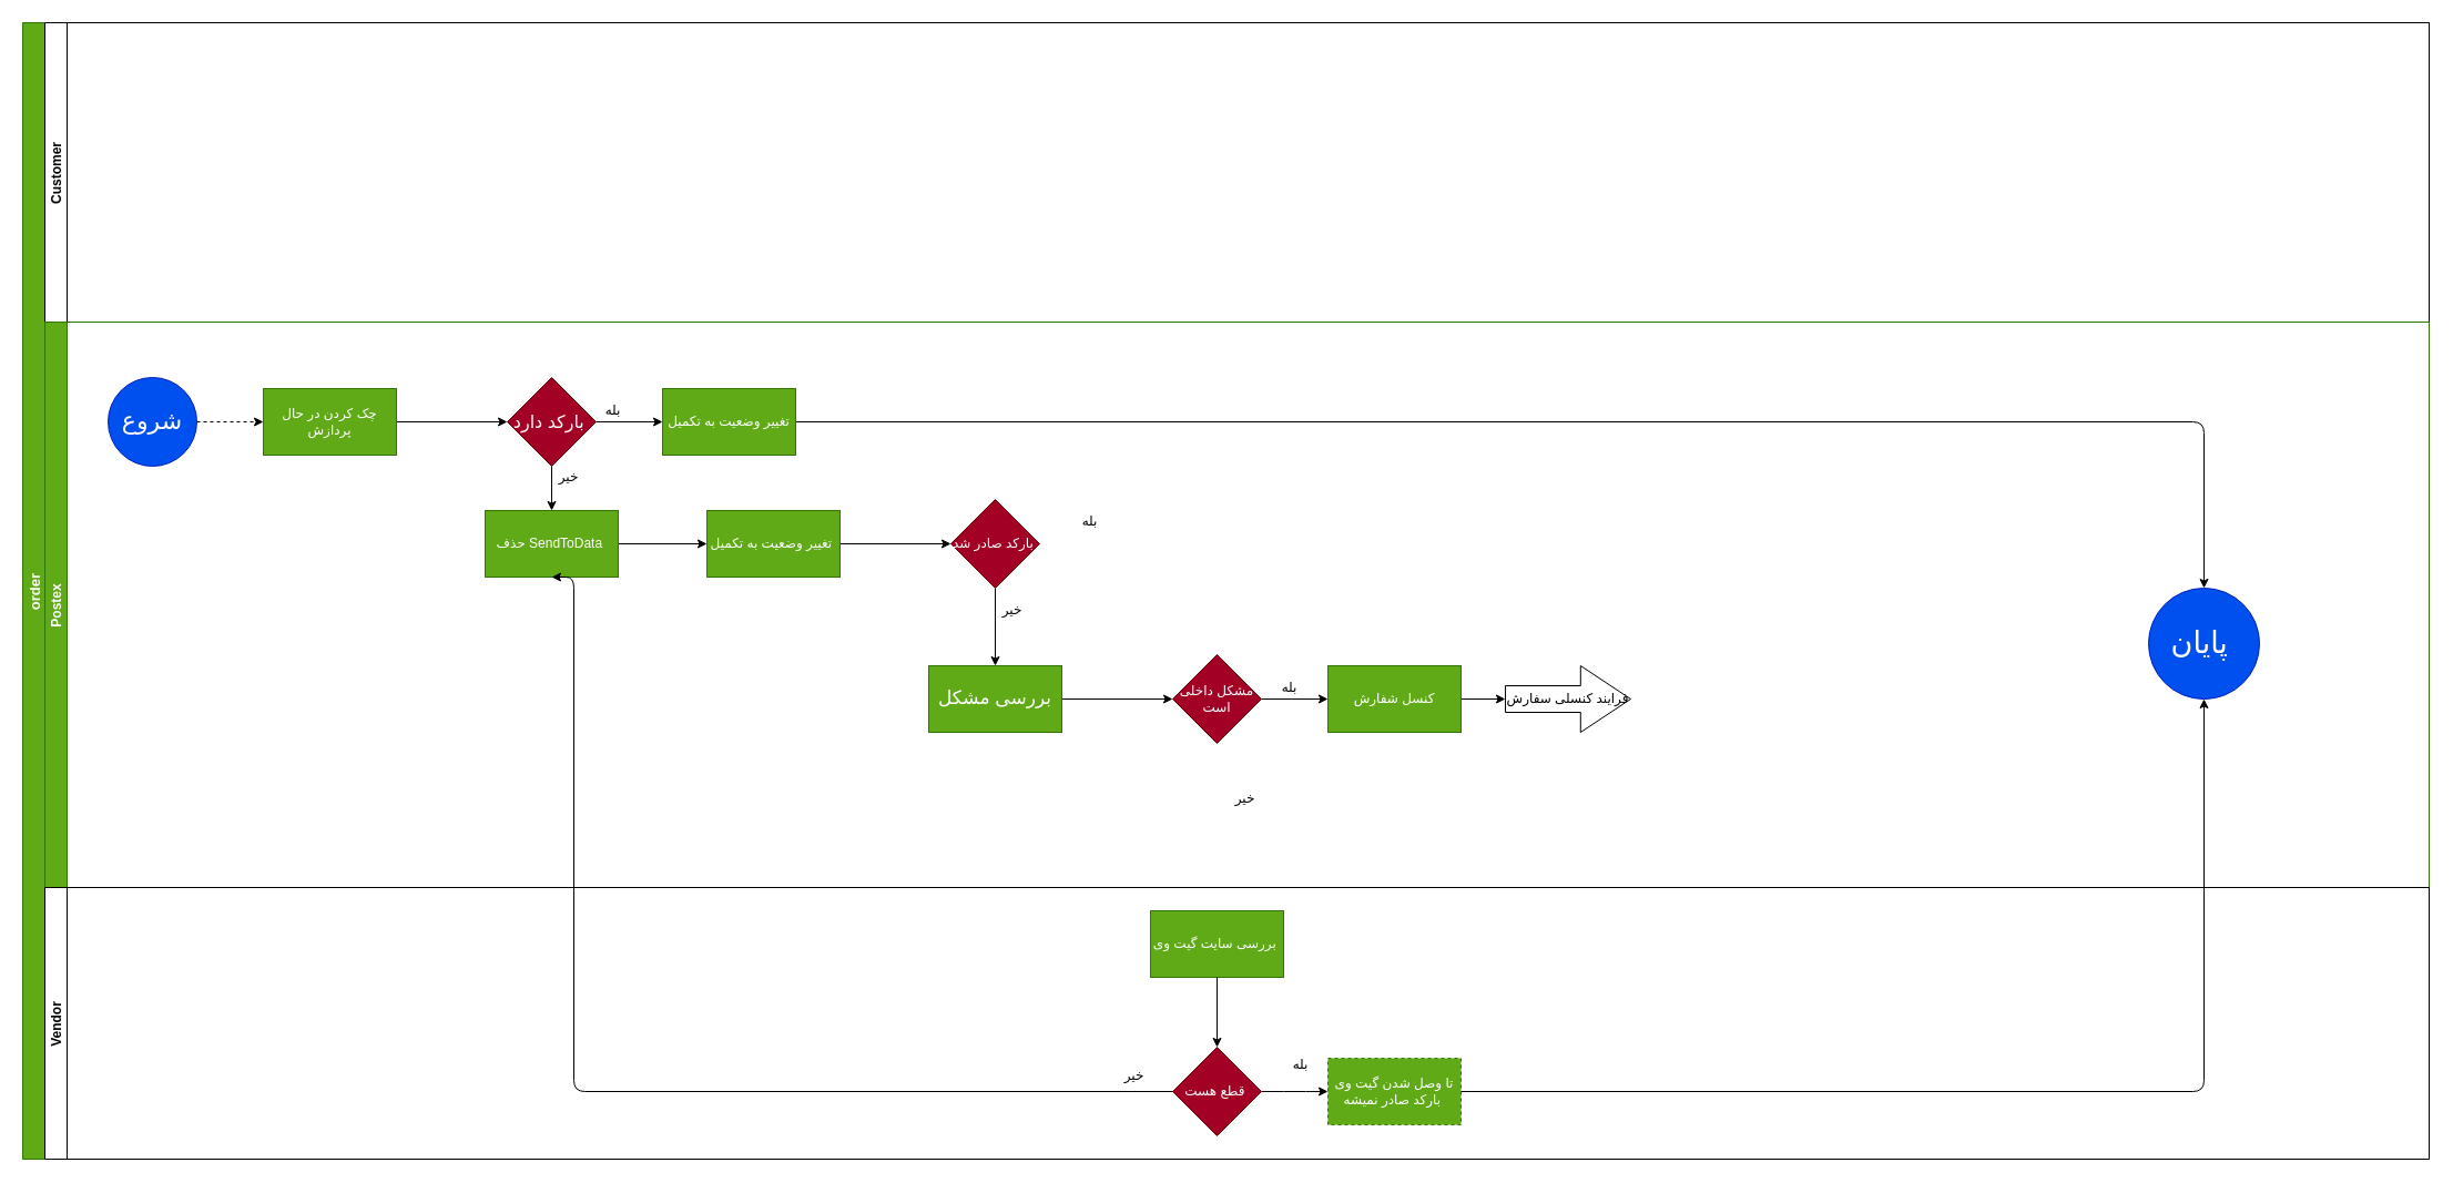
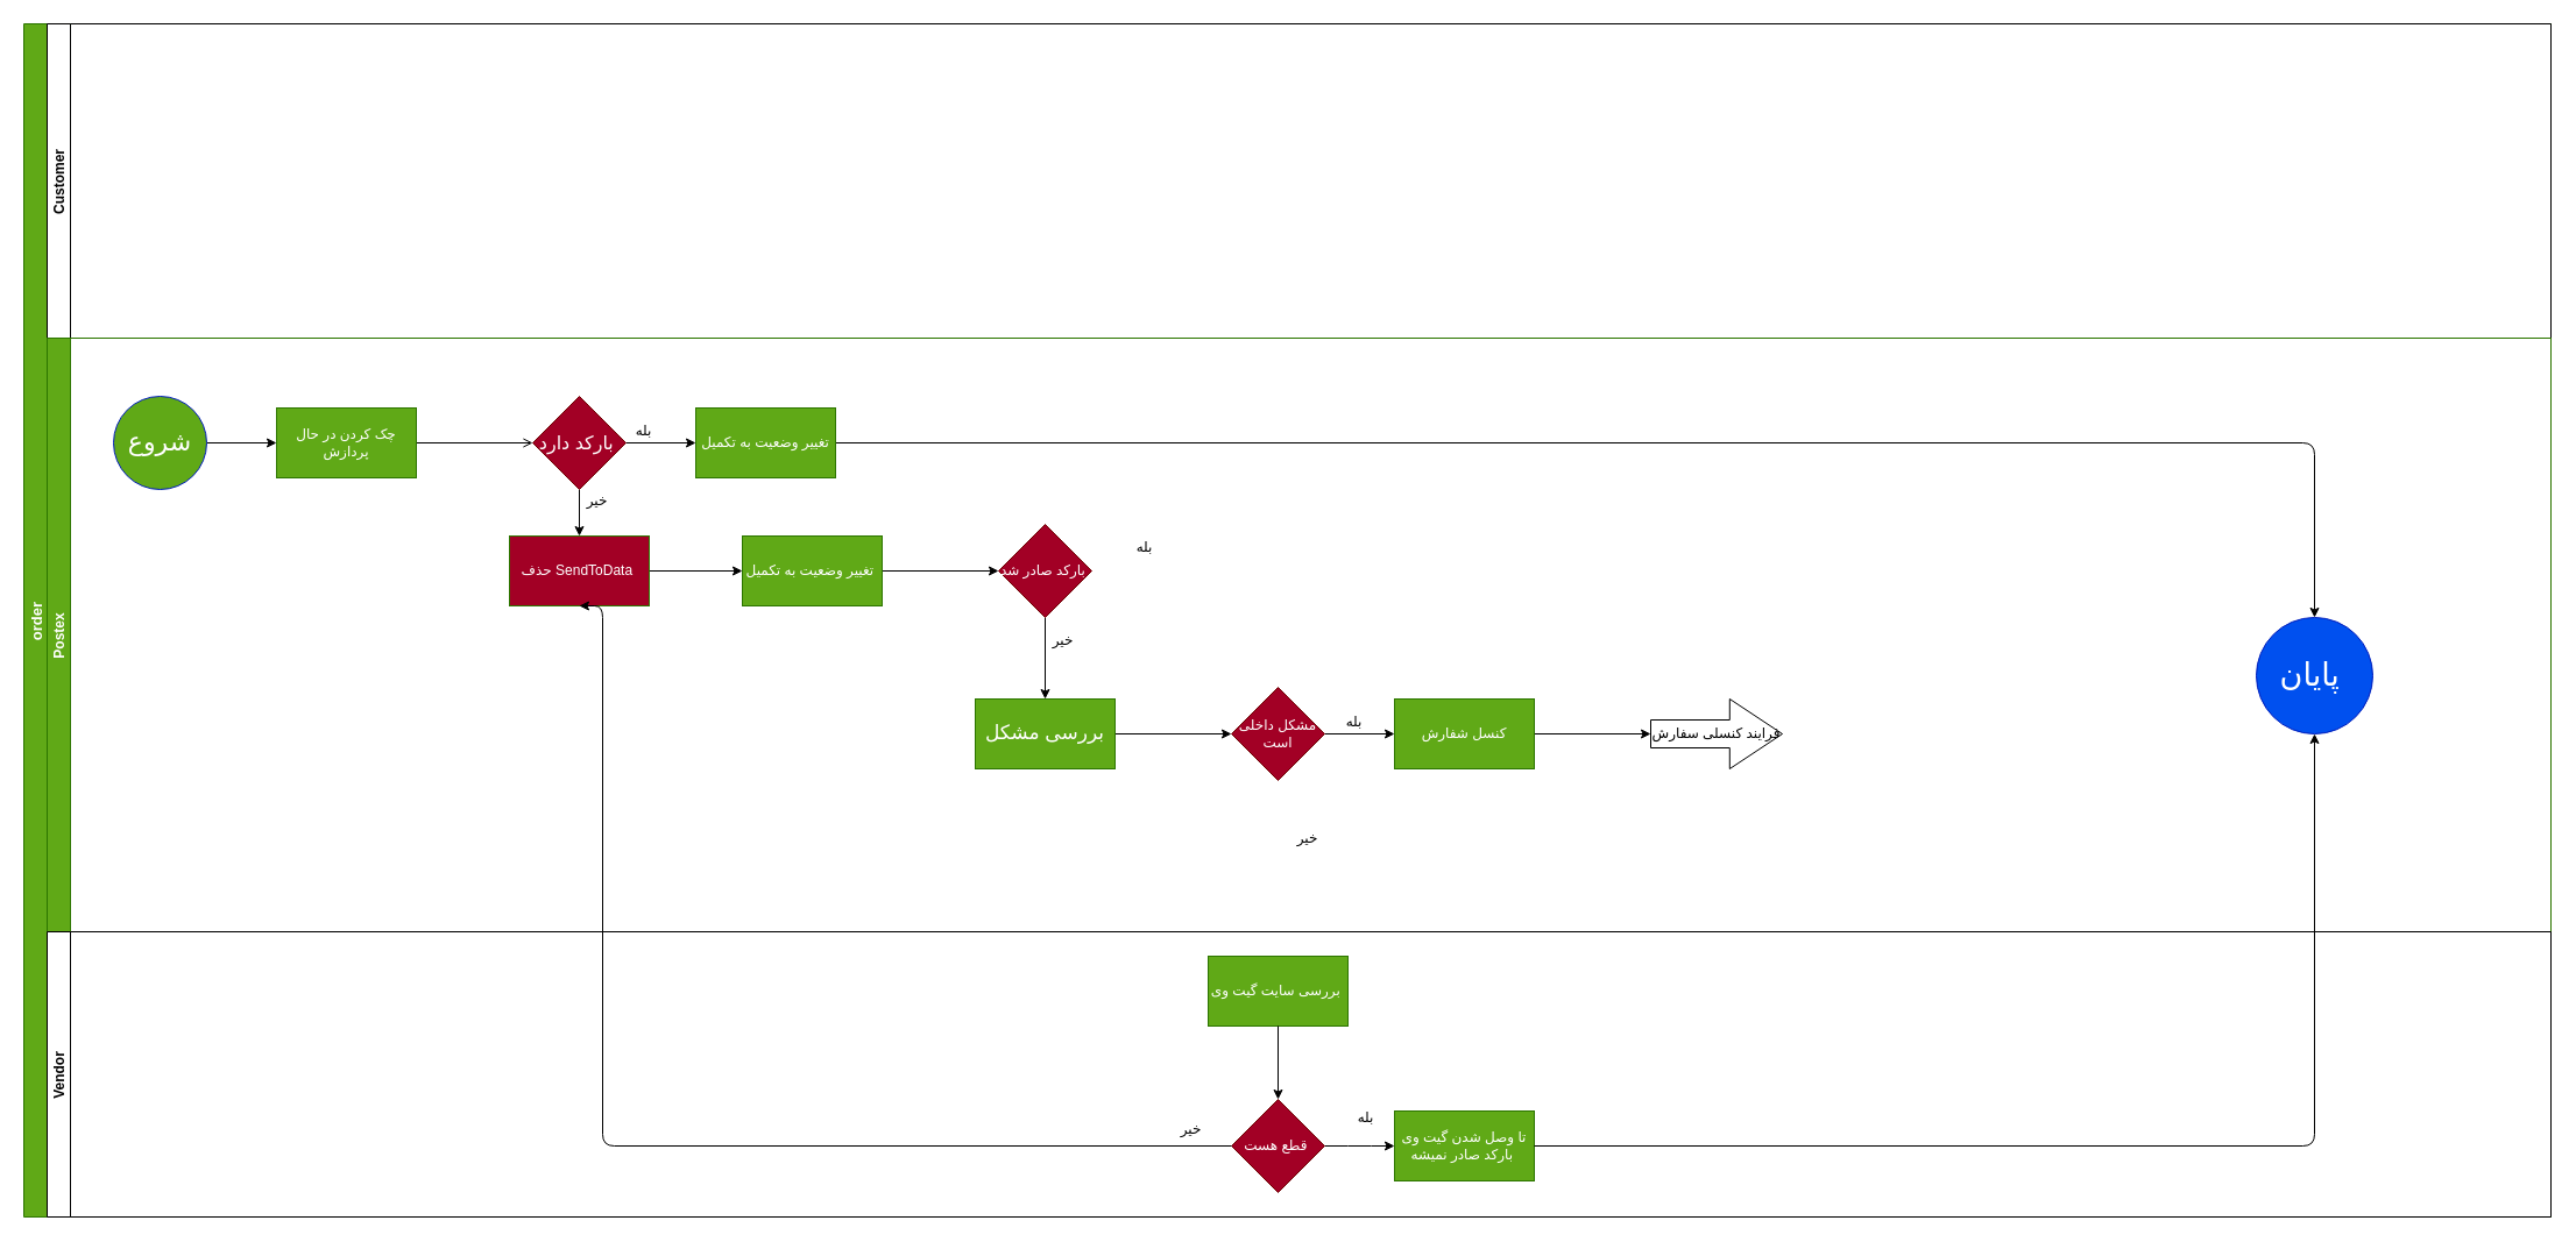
  <mxCell id="0" />
  <mxCell id="1" parent="0" />
  <mxCell id="2" value="order" style="swimlane;childLayout=stackLayout;resizeParent=1;resizeParentMax=0;horizontal=0;startSize=20;horizontalStack=0;fillColor=#60a917;strokeColor=#2D7600;fontColor=#ffffff;fontSize=13;" vertex="1" parent="1"><mxGeometry x="20" y="20" width="2170" height="1025" as="geometry" /></mxCell>
  <mxCell id="3" value="Customer" style="swimlane;startSize=20;horizontal=0;" vertex="1" parent="2"><mxGeometry x="20" width="2150" height="270" as="geometry" /></mxCell>
  <mxCell id="4" value="Postex" style="swimlane;startSize=20;horizontal=0;fillColor=#60a917;strokeColor=#2D7600;fontColor=#ffffff;" vertex="1" parent="2"><mxGeometry x="20" y="270" width="2150" height="510" as="geometry" /></mxCell>
- <mxCell id="5" value="" style="edgeStyle=none;html=1;dashed=1;" edge="1" parent="4" source="6" target="8"><mxGeometry relative="1" as="geometry" /></mxCell>
- <mxCell id="6" value="&lt;font style=&quot;font-size: 22px&quot;&gt;شروع&lt;/font&gt;" style="ellipse;whiteSpace=wrap;html=1;aspect=fixed;fillColor=#0050ef;strokeColor=#001DBC;fontColor=#ffffff;" vertex="1" parent="4"><mxGeometry x="57" y="50" width="80" height="80" as="geometry" /></mxCell>
- <mxCell id="7" value="" style="edgeStyle=none;html=1;" edge="1" parent="4" source="8" target="11"><mxGeometry relative="1" as="geometry" /></mxCell>
+ <mxCell id="5" value="" style="edgeStyle=none;html=1;" edge="1" parent="4" source="6" target="8"><mxGeometry relative="1" as="geometry" /></mxCell>
+ <mxCell id="6" value="&lt;font style=&quot;font-size: 22px&quot;&gt;شروع&lt;/font&gt;" style="ellipse;whiteSpace=wrap;html=1;aspect=fixed;fillColor=#60a917;strokeColor=#001DBC;fontColor=#ffffff;" vertex="1" parent="4"><mxGeometry x="57" y="50" width="80" height="80" as="geometry" /></mxCell>
+ <mxCell id="7" value="" style="edgeStyle=none;html=1;endArrow=open;" edge="1" parent="4" source="8" target="11"><mxGeometry relative="1" as="geometry" /></mxCell>
  <mxCell id="8" value="چک کردن در حال پردازش" style="whiteSpace=wrap;html=1;fontColor=#ffffff;strokeColor=#2D7600;fillColor=#60a917;" vertex="1" parent="4"><mxGeometry x="197" y="60" width="120" height="60" as="geometry" /></mxCell>
  <mxCell id="9" value="" style="edgeStyle=none;html=1;" edge="1" parent="4" source="11" target="13"><mxGeometry relative="1" as="geometry" /></mxCell>
  <mxCell id="10" value="" style="edgeStyle=none;html=1;" edge="1" parent="4" source="11" target="15"><mxGeometry relative="1" as="geometry" /></mxCell>
  <mxCell id="11" value="&lt;font style=&quot;font-size: 16px&quot;&gt;بارکد دارد&amp;nbsp;&lt;/font&gt;" style="rhombus;whiteSpace=wrap;html=1;fontColor=#ffffff;strokeColor=#6F0000;fillColor=#a20025;" vertex="1" parent="4"><mxGeometry x="417" y="50" width="80" height="80" as="geometry" /></mxCell>
  <mxCell id="12" value="" style="edgeStyle=none;html=1;" edge="1" parent="4" source="13" target="17"><mxGeometry relative="1" as="geometry" /></mxCell>
- <mxCell id="13" value="حذف SendToData&amp;nbsp;" style="whiteSpace=wrap;html=1;fontColor=#ffffff;strokeColor=#2D7600;fillColor=#60a917;" vertex="1" parent="4"><mxGeometry x="397" y="170" width="120" height="60" as="geometry" /></mxCell>
+ <mxCell id="13" value="حذف SendToData&amp;nbsp;" style="whiteSpace=wrap;html=1;fontColor=#ffffff;strokeColor=#2D7600;fillColor=#a20025;" vertex="1" parent="4"><mxGeometry x="397" y="170" width="120" height="60" as="geometry" /></mxCell>
  <mxCell id="14" style="edgeStyle=orthogonalEdgeStyle;html=1;exitX=1;exitY=0.5;exitDx=0;exitDy=0;entryX=0.5;entryY=0;entryDx=0;entryDy=0;" edge="1" parent="4" source="15" target="27"><mxGeometry relative="1" as="geometry" /></mxCell>
  <mxCell id="15" value="تغییر وضعیت به تکمیل" style="whiteSpace=wrap;html=1;fontColor=#ffffff;strokeColor=#2D7600;fillColor=#60a917;" vertex="1" parent="4"><mxGeometry x="557" y="60" width="120" height="60" as="geometry" /></mxCell>
  <mxCell id="16" value="" style="edgeStyle=none;html=1;" edge="1" parent="4" source="17" target="19"><mxGeometry relative="1" as="geometry" /></mxCell>
  <mxCell id="17" value="تغییر وضعیت به تکمیل&amp;nbsp;" style="whiteSpace=wrap;html=1;fontColor=#ffffff;strokeColor=#2D7600;fillColor=#60a917;" vertex="1" parent="4"><mxGeometry x="597" y="170" width="120" height="60" as="geometry" /></mxCell>
  <mxCell id="18" value="" style="edgeStyle=none;html=1;" edge="1" parent="4" source="19" target="21"><mxGeometry relative="1" as="geometry" /></mxCell>
  <mxCell id="19" value="بارکد صادر شد&amp;nbsp;" style="rhombus;whiteSpace=wrap;html=1;fontColor=#ffffff;strokeColor=#6F0000;fillColor=#a20025;" vertex="1" parent="4"><mxGeometry x="817" y="160" width="80" height="80" as="geometry" /></mxCell>
  <mxCell id="20" value="" style="edgeStyle=none;html=1;" edge="1" parent="4" source="21" target="23"><mxGeometry relative="1" as="geometry" /></mxCell>
  <mxCell id="21" value="&lt;font style=&quot;font-size: 17px&quot;&gt;بررسی مشکل&lt;/font&gt;" style="whiteSpace=wrap;html=1;fontColor=#ffffff;strokeColor=#2D7600;fillColor=#60a917;" vertex="1" parent="4"><mxGeometry x="797" y="310" width="120" height="60" as="geometry" /></mxCell>
  <mxCell id="22" value="" style="edgeStyle=none;html=1;" edge="1" parent="4" source="23" target="25"><mxGeometry relative="1" as="geometry" /></mxCell>
  <mxCell id="23" value="مشکل داخلی است" style="rhombus;whiteSpace=wrap;html=1;fontColor=#ffffff;strokeColor=#6F0000;fillColor=#a20025;" vertex="1" parent="4"><mxGeometry x="1017" y="300" width="80" height="80" as="geometry" /></mxCell>
  <mxCell id="24" value="" style="edgeStyle=none;html=1;" edge="1" parent="4" source="25" target="26"><mxGeometry relative="1" as="geometry" /></mxCell>
  <mxCell id="25" value="کنسل شفارش" style="whiteSpace=wrap;html=1;fontColor=#ffffff;strokeColor=#2D7600;fillColor=#60a917;" vertex="1" parent="4"><mxGeometry x="1157" y="310" width="120" height="60" as="geometry" /></mxCell>
- <mxCell id="26" value="فرایند کنسلی سفارش" style="shape=singleArrow;whiteSpace=wrap;html=1;arrowWidth=0.4;arrowSize=0.4;" vertex="1" parent="4"><mxGeometry x="1317" y="310" width="113" height="60" as="geometry" /></mxCell>
+ <mxCell id="26" value="فرایند کنسلی سفارش" style="shape=singleArrow;whiteSpace=wrap;html=1;arrowWidth=0.4;arrowSize=0.4;" vertex="1" parent="4"><mxGeometry x="1377" y="310" width="113" height="60" as="geometry" /></mxCell>
  <mxCell id="27" value="&lt;font style=&quot;font-size: 27px&quot;&gt;پایان&amp;nbsp;&lt;/font&gt;" style="ellipse;whiteSpace=wrap;html=1;aspect=fixed;fillColor=#0050ef;strokeColor=#001DBC;fontColor=#ffffff;" vertex="1" parent="4"><mxGeometry x="1897" y="240" width="100" height="100" as="geometry" /></mxCell>
  <mxCell id="28" value="بله" style="text;html=1;align=center;verticalAlign=middle;resizable=0;points=[];autosize=1;strokeColor=none;" vertex="1" parent="4"><mxGeometry x="497" y="70" width="30" height="20" as="geometry" /></mxCell>
  <mxCell id="29" value="خیر" style="text;html=1;align=center;verticalAlign=middle;resizable=0;points=[];autosize=1;strokeColor=none;" vertex="1" parent="4"><mxGeometry x="457" y="130" width="30" height="20" as="geometry" /></mxCell>
  <mxCell id="30" value="خیر" style="text;html=1;align=center;verticalAlign=middle;resizable=0;points=[];autosize=1;strokeColor=none;" vertex="1" parent="4"><mxGeometry x="857" y="250" width="30" height="20" as="geometry" /></mxCell>
  <mxCell id="31" value="Vendor" style="swimlane;startSize=20;horizontal=0;" vertex="1" parent="2"><mxGeometry x="20" y="780" width="2150" height="245" as="geometry" /></mxCell>
  <mxCell id="32" value="بررسی سایت گیت وی&amp;nbsp;" style="whiteSpace=wrap;html=1;fontColor=#ffffff;strokeColor=#2D7600;fillColor=#60a917;" vertex="1" parent="31"><mxGeometry x="997" y="21" width="120" height="60" as="geometry" /></mxCell>
  <mxCell id="33" value="" style="edgeStyle=elbowEdgeStyle;html=1;" edge="1" parent="31" source="34" target="36"><mxGeometry relative="1" as="geometry" /></mxCell>
  <mxCell id="34" value="قطع هست&amp;nbsp;" style="rhombus;whiteSpace=wrap;html=1;fontColor=#ffffff;strokeColor=#6F0000;fillColor=#a20025;" vertex="1" parent="31"><mxGeometry x="1017" y="144" width="80" height="80" as="geometry" /></mxCell>
  <mxCell id="35" value="" style="edgeStyle=none;html=1;" edge="1" parent="31" source="32" target="34"><mxGeometry relative="1" as="geometry" /></mxCell>
- <mxCell id="36" value="تا وصل شدن گیت وی بارکد صادر نمیشه&amp;nbsp;" style="whiteSpace=wrap;html=1;fontColor=#ffffff;strokeColor=#2D7600;fillColor=#60a917;dashed=1;" vertex="1" parent="31"><mxGeometry x="1157" y="154" width="120" height="60" as="geometry" /></mxCell>
+ <mxCell id="36" value="تا وصل شدن گیت وی بارکد صادر نمیشه&amp;nbsp;" style="whiteSpace=wrap;html=1;fontColor=#ffffff;strokeColor=#2D7600;fillColor=#60a917;" vertex="1" parent="31"><mxGeometry x="1157" y="154" width="120" height="60" as="geometry" /></mxCell>
  <mxCell id="37" style="edgeStyle=elbowEdgeStyle;html=1;exitX=0;exitY=0.5;exitDx=0;exitDy=0;entryX=0.5;entryY=1;entryDx=0;entryDy=0;" edge="1" parent="2" source="34" target="13"><mxGeometry relative="1" as="geometry"><Array as="points"><mxPoint x="497" y="750" /></Array></mxGeometry></mxCell>
  <mxCell id="38" style="edgeStyle=orthogonalEdgeStyle;html=1;exitX=1;exitY=0.5;exitDx=0;exitDy=0;" edge="1" parent="2" source="36" target="27"><mxGeometry relative="1" as="geometry" /></mxCell>
  <mxCell id="39" value="بله" style="text;html=1;align=center;verticalAlign=middle;resizable=0;points=[];autosize=1;strokeColor=none;" vertex="1" parent="1"><mxGeometry x="967" y="460" width="30" height="20" as="geometry" /></mxCell>
  <mxCell id="40" value="بله" style="text;html=1;align=center;verticalAlign=middle;resizable=0;points=[];autosize=1;strokeColor=none;" vertex="1" parent="1"><mxGeometry x="1147" y="610" width="30" height="20" as="geometry" /></mxCell>
  <mxCell id="41" value="خیر" style="text;html=1;align=center;verticalAlign=middle;resizable=0;points=[];autosize=1;strokeColor=none;" vertex="1" parent="1"><mxGeometry x="1107" y="710" width="30" height="20" as="geometry" /></mxCell>
  <mxCell id="42" value="بله" style="text;html=1;align=center;verticalAlign=middle;resizable=0;points=[];autosize=1;strokeColor=none;" vertex="1" parent="1"><mxGeometry x="1157" y="950" width="30" height="20" as="geometry" /></mxCell>
  <mxCell id="43" value="خیر" style="text;html=1;align=center;verticalAlign=middle;resizable=0;points=[];autosize=1;strokeColor=none;" vertex="1" parent="1"><mxGeometry x="1007" y="960" width="30" height="20" as="geometry" /></mxCell>
